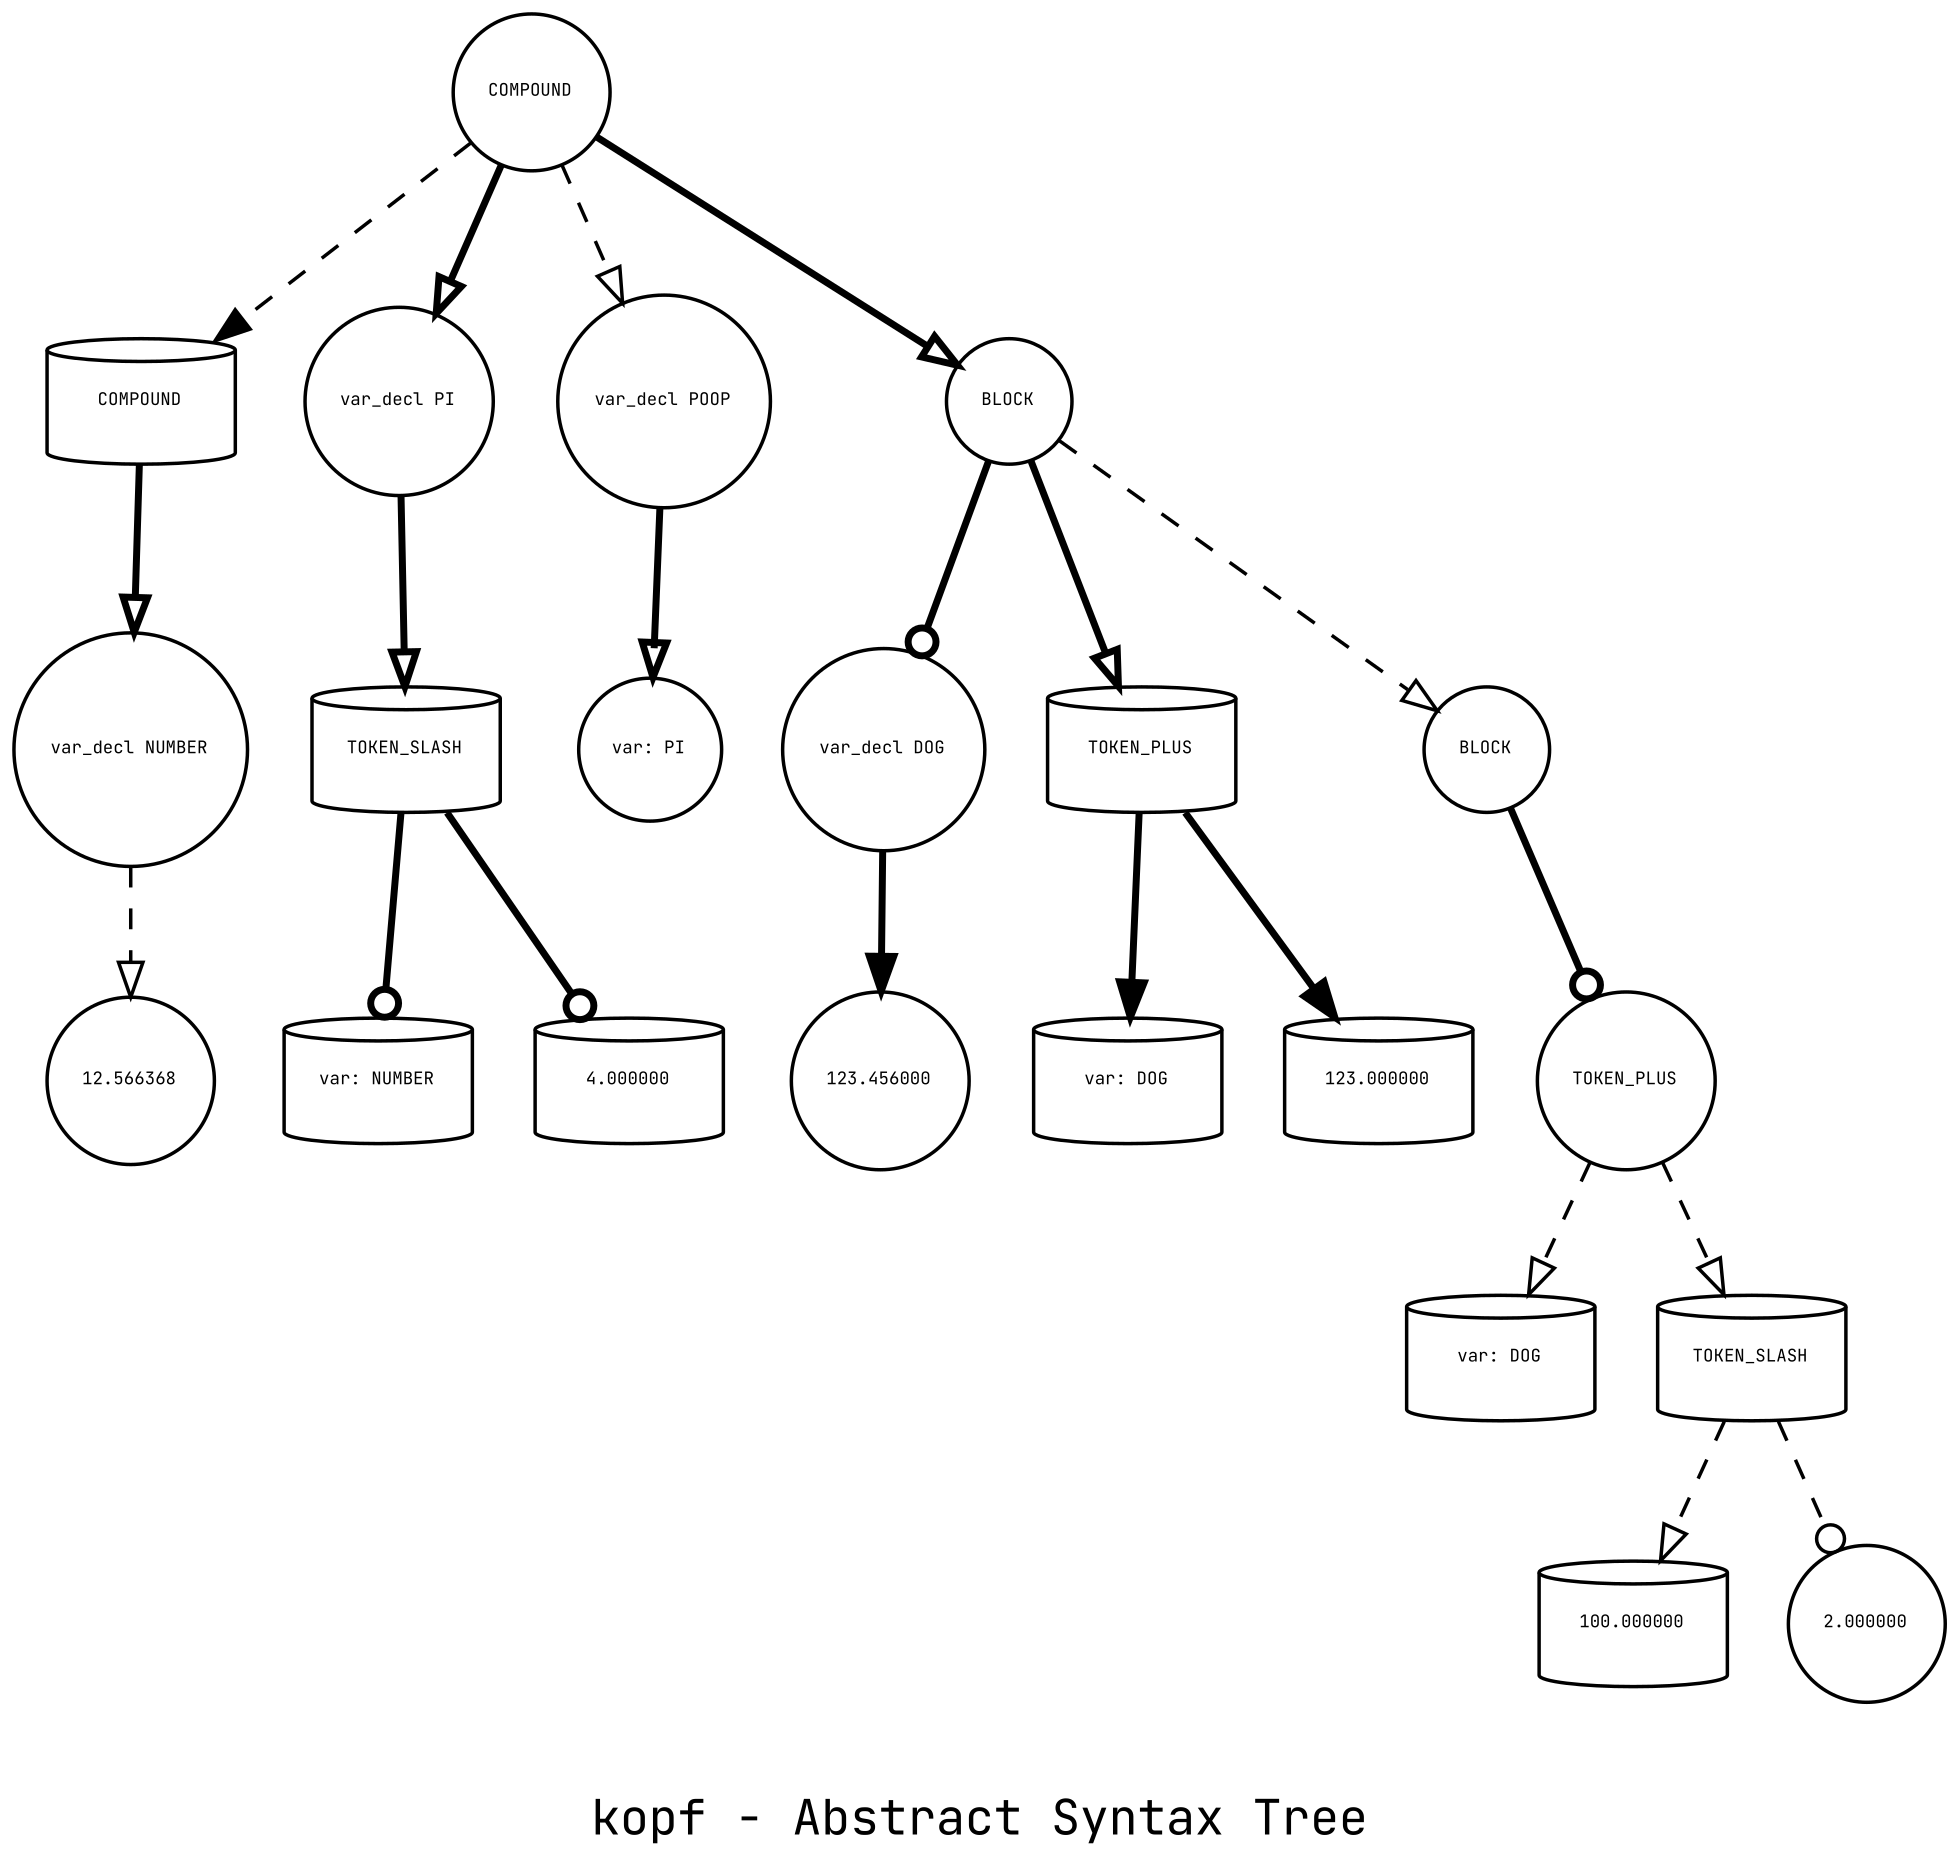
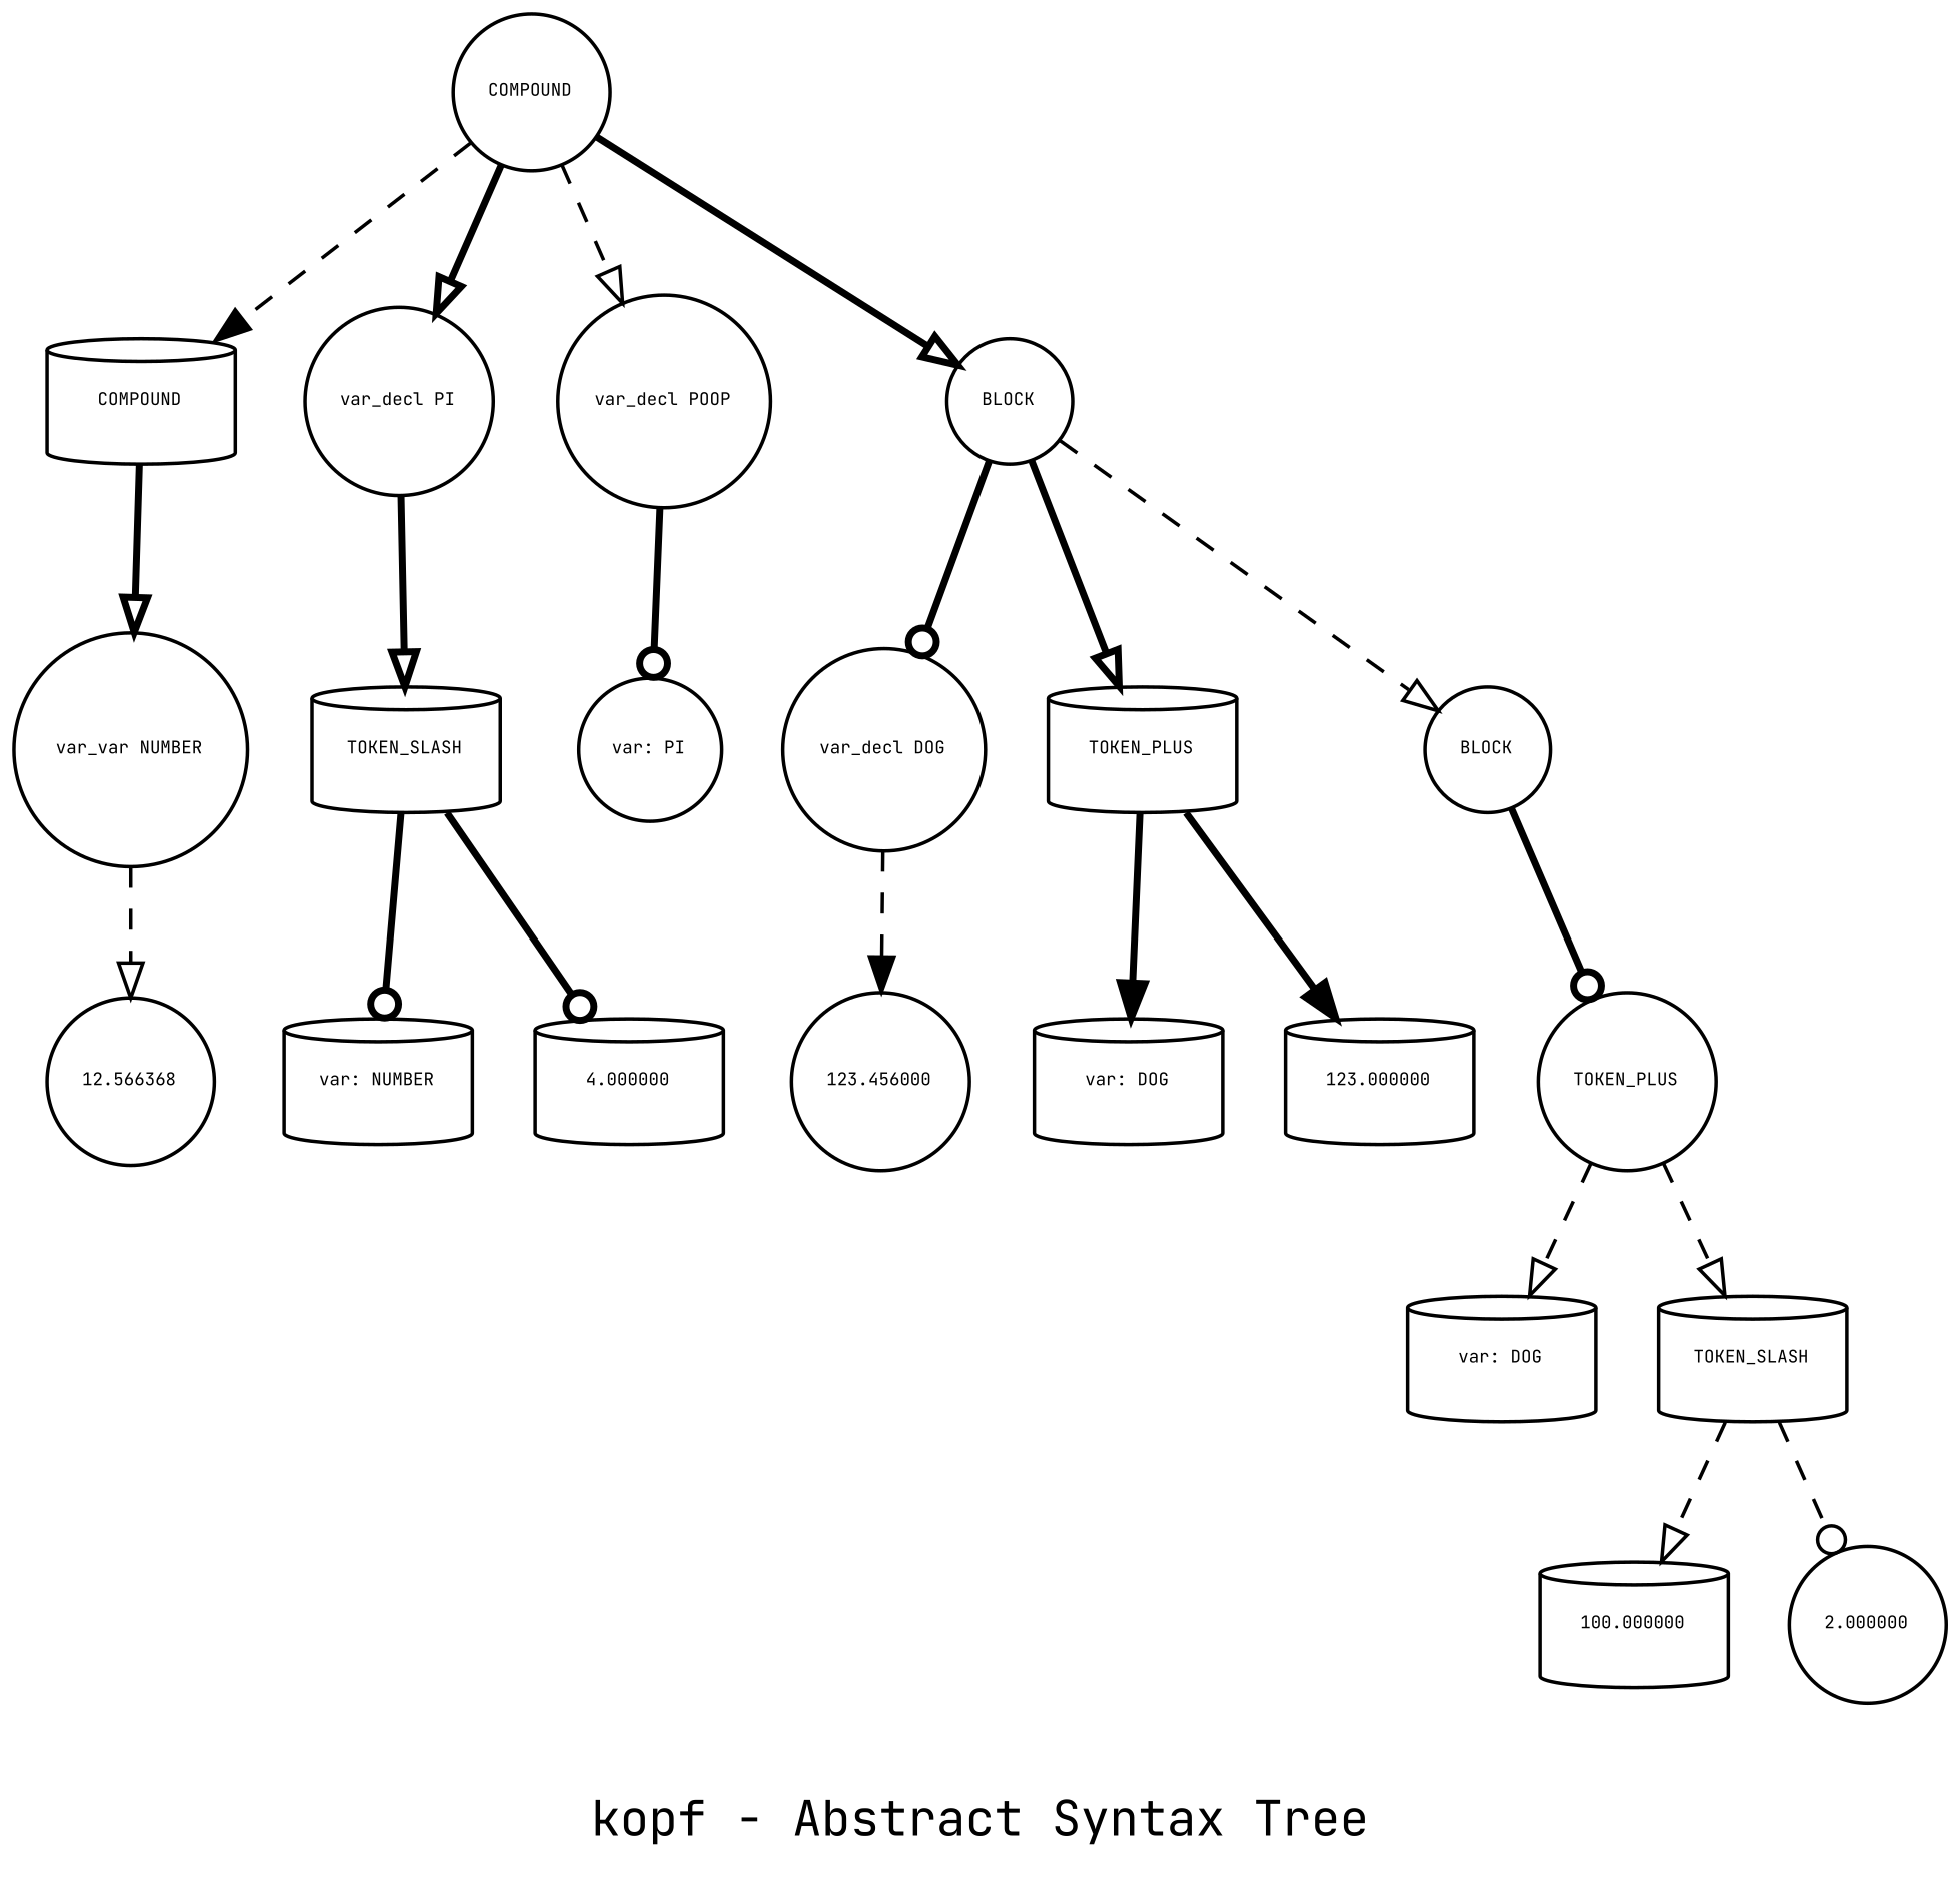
  digraph {
    fontname="JetBrains Mono"
    label="kopf - Abstract Syntax Tree"
    node [fontname="JetBrains Mono" fontsize=5 shape=circle]
    edge [arrowhead=onormal style=bold]
    n1 [label=COMPOUND]
    n2 [label=COMPOUND shape=cylinder]
    n3 [label="var_decl PI"]
    n4 [label="var_decl POOP"]
    n5 [label=BLOCK]
-   n6 [label="var_decl NUMBER"]
+   n6 [label="var_var NUMBER"]
    n7 [label=TOKEN_SLASH shape=cylinder]
    n8 [label="var: PI"]
    n9 [label="var_decl DOG"]
    n10 [label=TOKEN_PLUS shape=cylinder]
    n11 [label=BLOCK]
    n12 [label=12.566368]
    n13 [label="var: NUMBER" shape=cylinder]
    n14 [label=4.000000 shape=cylinder]
    n15 [label=123.456000]
    n16 [label="var: DOG" shape=cylinder]
    n17 [label=123.000000 shape=cylinder]
    n18 [label=TOKEN_PLUS]
    n19 [label="var: DOG" shape=cylinder]
    n20 [label=TOKEN_SLASH shape=cylinder]
    n21 [label=100.000000 shape=cylinder]
    n22 [label=2.000000]
    n1 -> n2 [arrowhead=normal style=dashed]
    n1 -> n3
    n1 -> n4 [style=dashed]
    n1 -> n5
    n2 -> n6
    n3 -> n7
-   n4 -> n8
+   n4 -> n8 [arrowhead=odot]
    n5 -> n9 [arrowhead=odot]
    n5 -> n10
    n5 -> n11 [style=dashed]
    n6 -> n12 [style=dashed]
    n7 -> n13 [arrowhead=odot]
    n7 -> n14 [arrowhead=odot]
-   n9 -> n15 [arrowhead=normal]
+   n9 -> n15 [arrowhead=normal style=dashed]
    n10 -> n16 [arrowhead=normal]
    n10 -> n17 [arrowhead=normal]
    n11 -> n18 [arrowhead=odot]
    n18 -> n19 [style=dashed]
    n18 -> n20 [style=dashed]
    n20 -> n21 [style=dashed]
    n20 -> n22 [arrowhead=odot style=dashed]
  }
